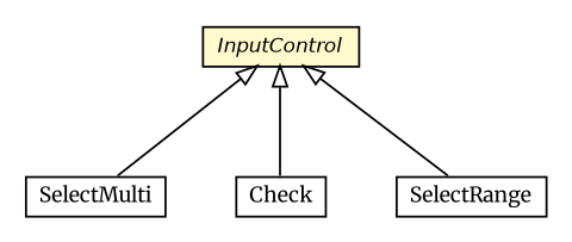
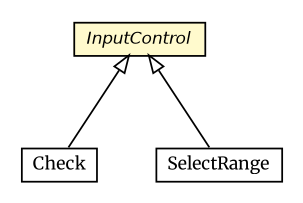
  digraph {
    fontname=Merriweather
    nodesep=0.25
    ranksep=0.5
    node [fontcolor=black fontname=Merriweather fontsize=10.0 shape=plaintext]
    edge [arrowtail=empty dir=back fontname=Merriweather fontsize=10 headport=p labelfontname=Helvetica labelfontsize=10 tailport=p]
-   n1 [label=<<table title="org.universAAL.support.utils.ui.SelectMulti" border="0" cellborder="1" cellspacing="0" cellpadding="2" port="p" href="./SelectMulti.html"> 		<tr><td><table border="0" cellspacing="0" cellpadding="1"> <tr><td align="center" balign="center"> SelectMulti </td></tr> 		</table></td></tr> 		</table>>]
    n2 [label=<<table title="org.universAAL.support.utils.ui.Check" border="0" cellborder="1" cellspacing="0" cellpadding="2" port="p" href="./Check.html"> 		<tr><td><table border="0" cellspacing="0" cellpadding="1"> <tr><td align="center" balign="center"> Check </td></tr> 		</table></td></tr> 		</table>>]
    n3 [label=<<table title="org.universAAL.support.utils.ui.SelectRange" border="0" cellborder="1" cellspacing="0" cellpadding="2" port="p" href="./SelectRange.html"> 		<tr><td><table border="0" cellspacing="0" cellpadding="1"> <tr><td align="center" balign="center"> SelectRange </td></tr> 		</table></td></tr> 		</table>>]
    n4 [label=<<table title="org.universAAL.support.utils.ui.InputControl" border="0" cellborder="1" cellspacing="0" cellpadding="2" port="p" bgcolor="lemonChiffon" href="./InputControl.html"> 		<tr><td><table border="0" cellspacing="0" cellpadding="1"> <tr><td align="center" balign="center"><font face="Helvetica-Oblique"> InputControl </font></td></tr> 		</table></td></tr> 		</table>>]
-   n4 -> n1
    n4 -> n2
    n4 -> n3
  }
